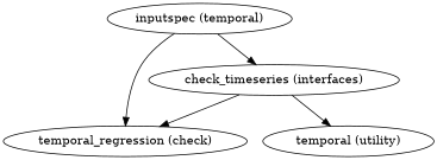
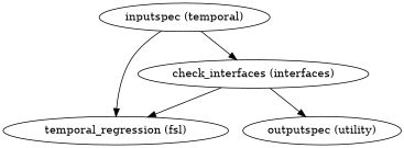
  strict digraph {
    n1 [label="inputspec (temporal)"]
-   "check_timeseries (interfaces)"
-   "temporal_regression (fsl)" [label="temporal_regression (check)"]
-   "outputspec (utility)" [label="temporal (utility)"]
+   "check_timeseries (interfaces)" [label="check_interfaces (interfaces)"]
+   "temporal_regression (fsl)"
+   "outputspec (utility)"
    n1 -> "check_timeseries (interfaces)"
    n1 -> "temporal_regression (fsl)"
    "check_timeseries (interfaces)" -> "temporal_regression (fsl)"
    "check_timeseries (interfaces)" -> "outputspec (utility)"
  }
